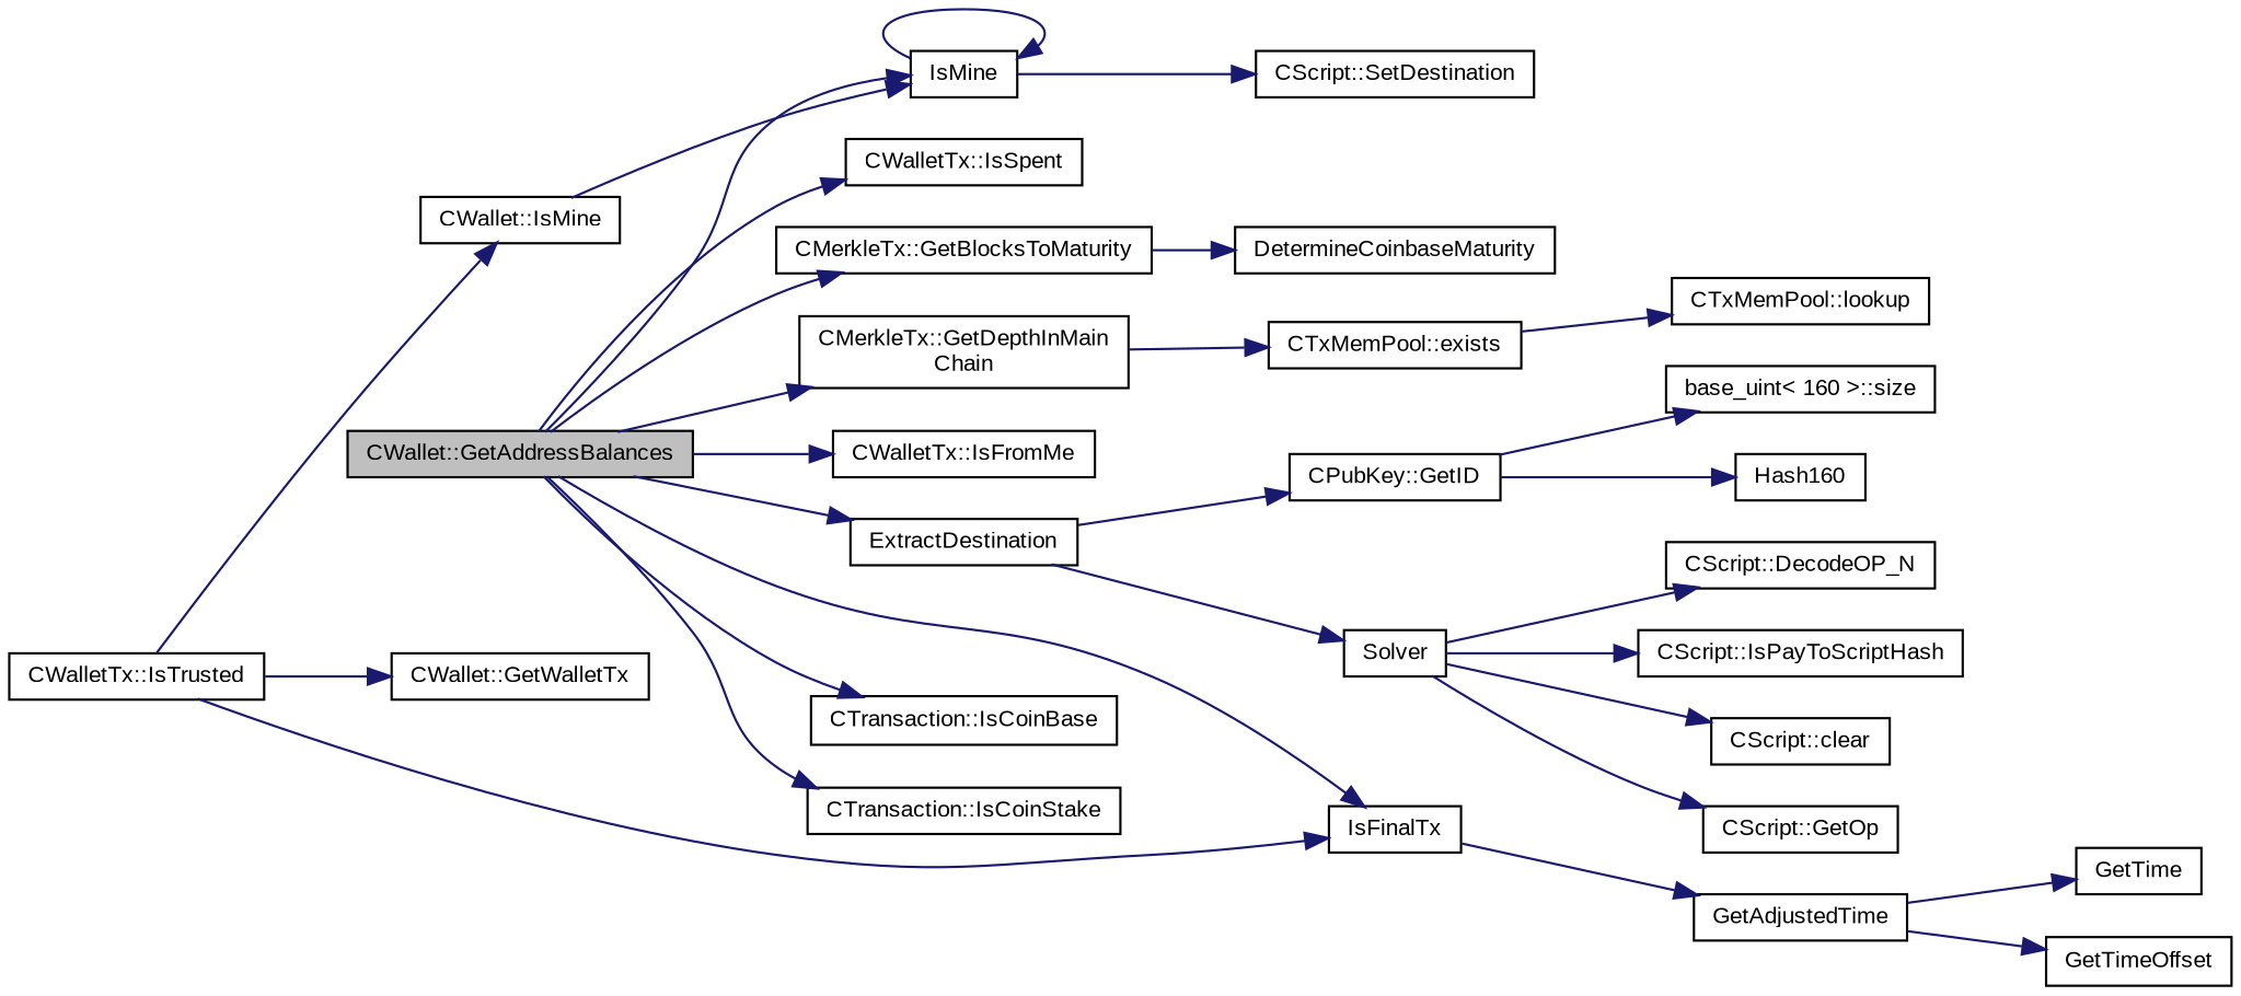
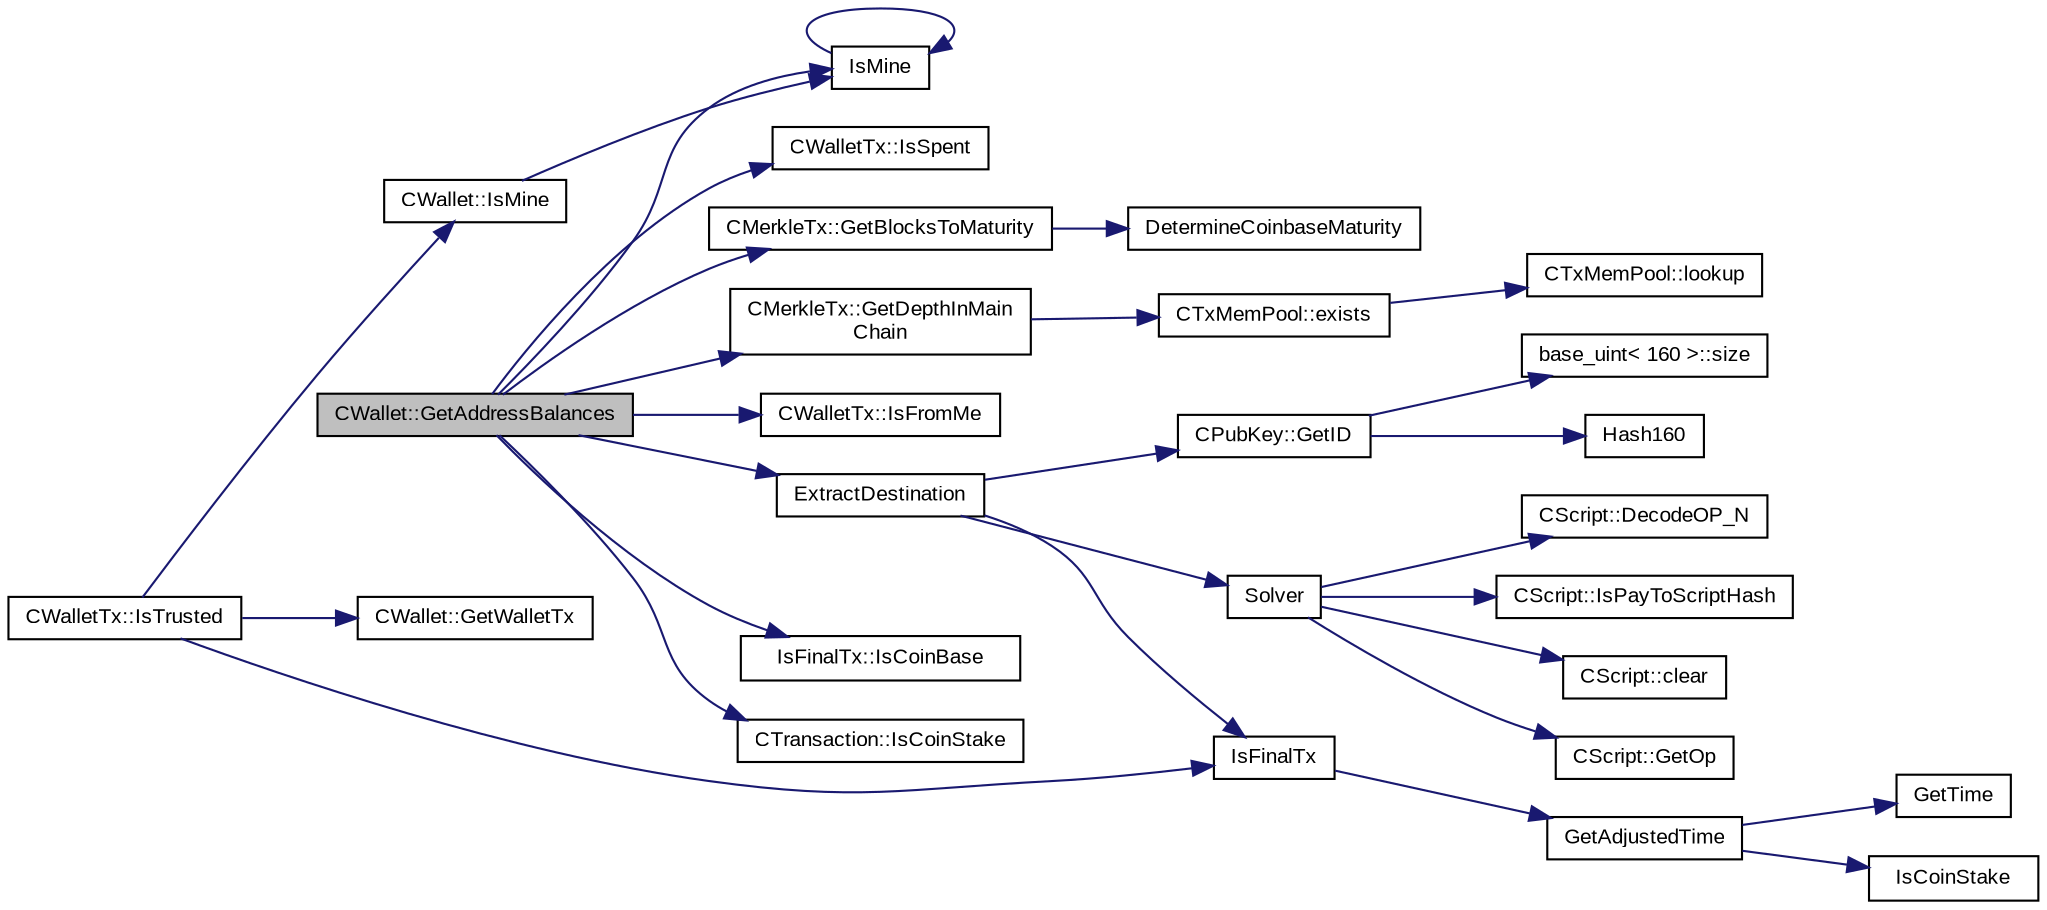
  digraph {
    fontname="Liberation Sans"
    rankdir=LR
    node [color=black fillcolor=white fontname="Liberation Sans" fontsize=10 shape=record style=filled]
    edge [color=midnightblue fontname="Liberation Sans" fontsize=10 labelfontname=Helvetica labelfontsize=10 style=solid]
    n1 [fillcolor=grey75 fontcolor=black height=0.2 label="CWallet::GetAddressBalances" width=0.4]
    n2 [height=0.2 label=IsFinalTx width=0.4]
    n3 [height=0.2 label=IsMine width=0.4]
-   n4 [height=0.2 label="CTransaction::IsCoinBase" width=0.4]
+   n4 [height=0.2 label="IsFinalTx::IsCoinBase" width=0.4]
    n5 [height=0.2 label="CTransaction::IsCoinStake" width=0.4]
    n6 [height=0.2 label="CMerkleTx::GetBlocksToMaturity" width=0.4]
    n7 [height=0.2 label="CMerkleTx::GetDepthInMain\lChain" width=0.4]
    n8 [height=0.2 label="CWalletTx::IsFromMe" width=0.4]
    n9 [height=0.2 label=ExtractDestination width=0.4]
    n10 [height=0.2 label="CWalletTx::IsSpent" width=0.4]
    n11 [height=0.2 label=GetAdjustedTime width=0.4]
    n12 [height=0.2 label="CWalletTx::IsTrusted" width=0.4]
    n13 [height=0.2 label="CWallet::GetWalletTx" width=0.4]
    n14 [height=0.2 label="CWallet::IsMine" width=0.4]
-   n15 [height=0.2 label="CScript::SetDestination" width=0.4]
    n16 [height=0.2 label=DetermineCoinbaseMaturity width=0.4]
    n17 [height=0.2 label="CTxMemPool::exists" width=0.4]
    n18 [height=0.2 label=Solver width=0.4]
    n19 [height=0.2 label="CPubKey::GetID" width=0.4]
    n20 [height=0.2 label=GetTime width=0.4]
-   n21 [height=0.2 label=GetTimeOffset width=0.4]
+   n21 [height=0.2 label=IsCoinStake width=0.4]
    n22 [height=0.2 label="CTxMemPool::lookup" width=0.4]
    n23 [height=0.2 label="CScript::IsPayToScriptHash" width=0.4]
    n24 [height=0.2 label="CScript::clear" width=0.4]
    n25 [height=0.2 label="CScript::GetOp" width=0.4]
    n26 [height=0.2 label="CScript::DecodeOP_N" width=0.4]
    n27 [height=0.2 label=Hash160 width=0.4]
    n28 [height=0.2 label="base_uint\< 160 \>::size" width=0.4]
-   n1 -> n2
+   n9 -> n2
    n1 -> n3
    n1 -> n4
    n1 -> n5
    n1 -> n6
    n1 -> n7
    n1 -> n8
    n1 -> n9
    n1 -> n10
    n2 -> n11
    n3 -> n3
-   n3 -> n15
    n6 -> n16
    n7 -> n17
    n9 -> n18
    n9 -> n19
    n11 -> n20
    n11 -> n21
    n12 -> n2
    n12 -> n13
    n12 -> n14
    n14 -> n3
    n17 -> n22
    n18 -> n23
    n18 -> n24
    n18 -> n25
    n18 -> n26
    n19 -> n27
    n19 -> n28
  }
